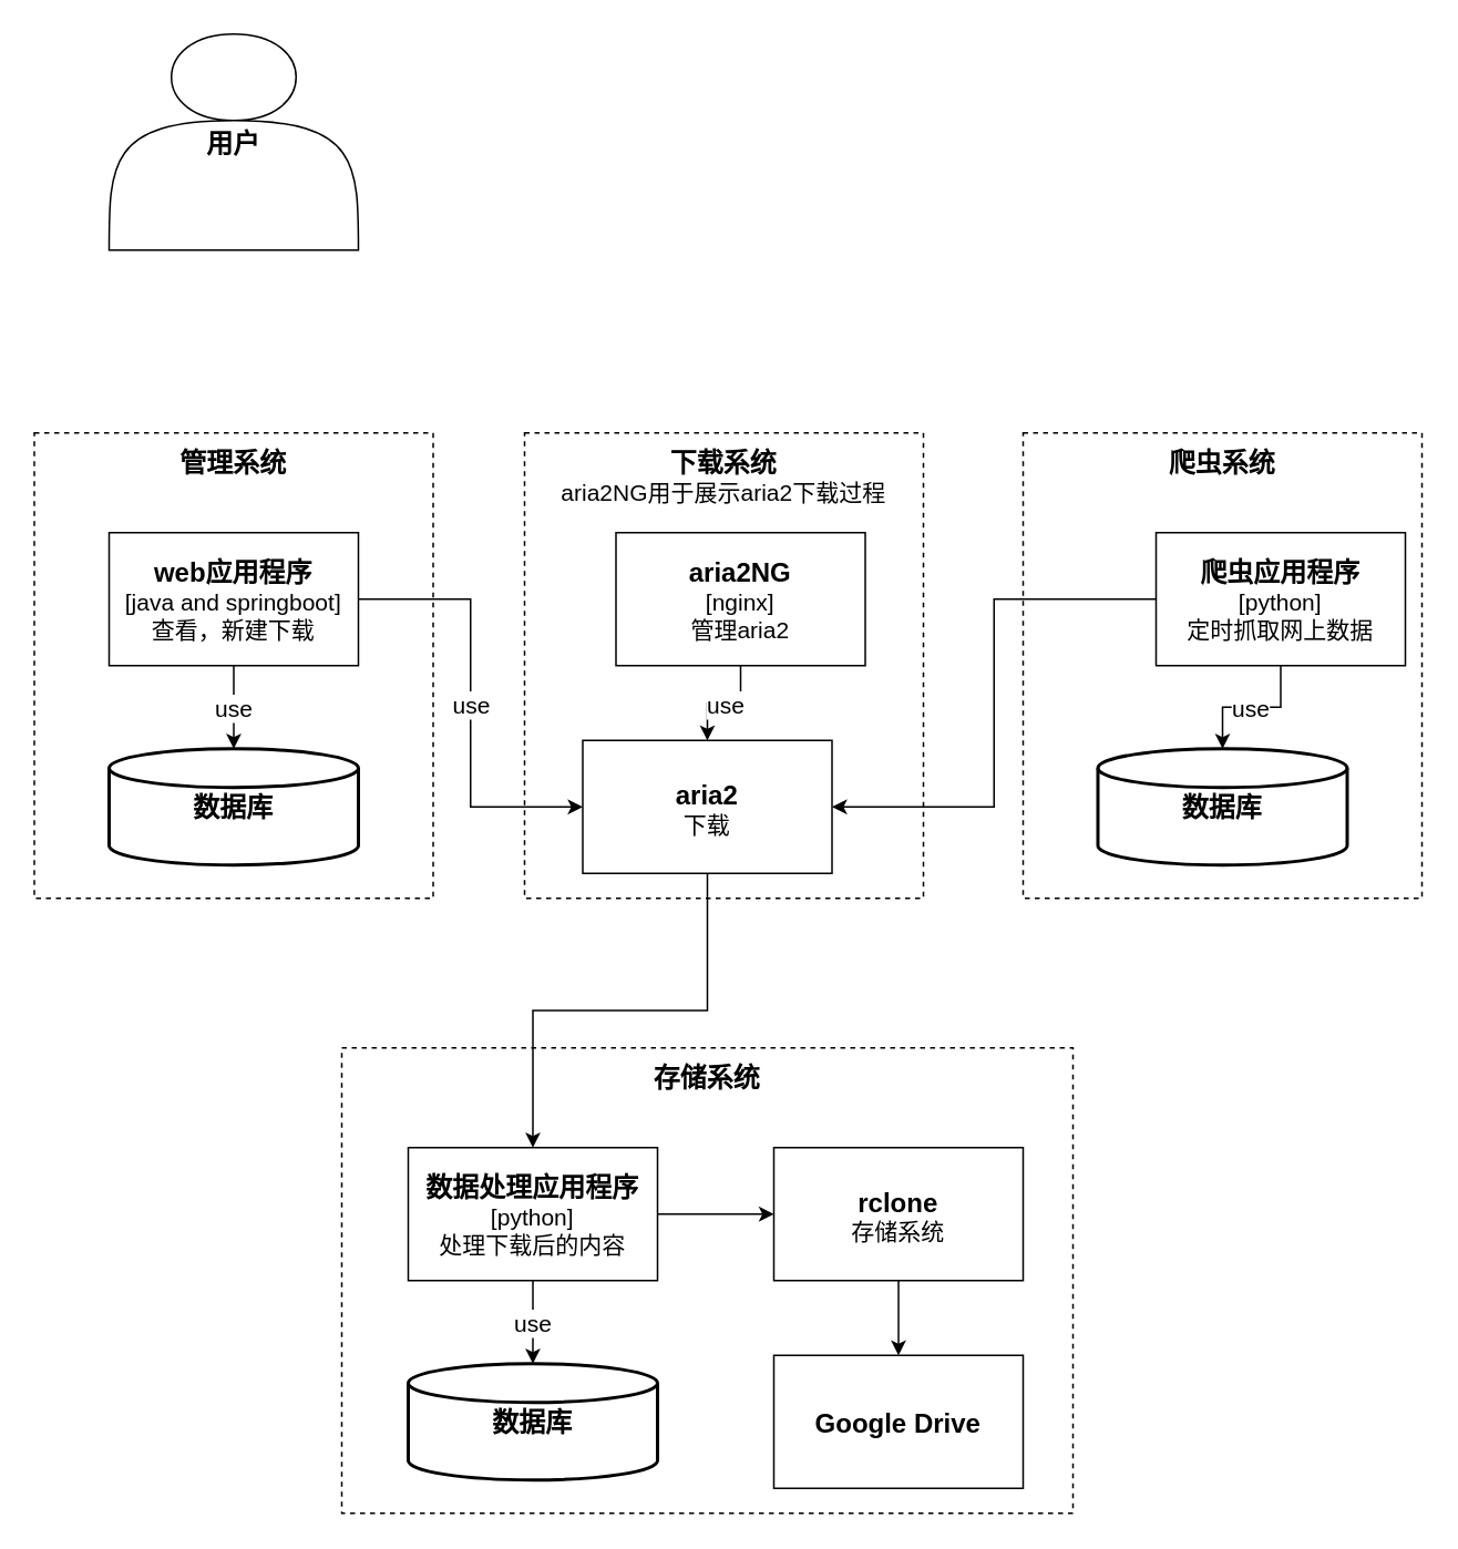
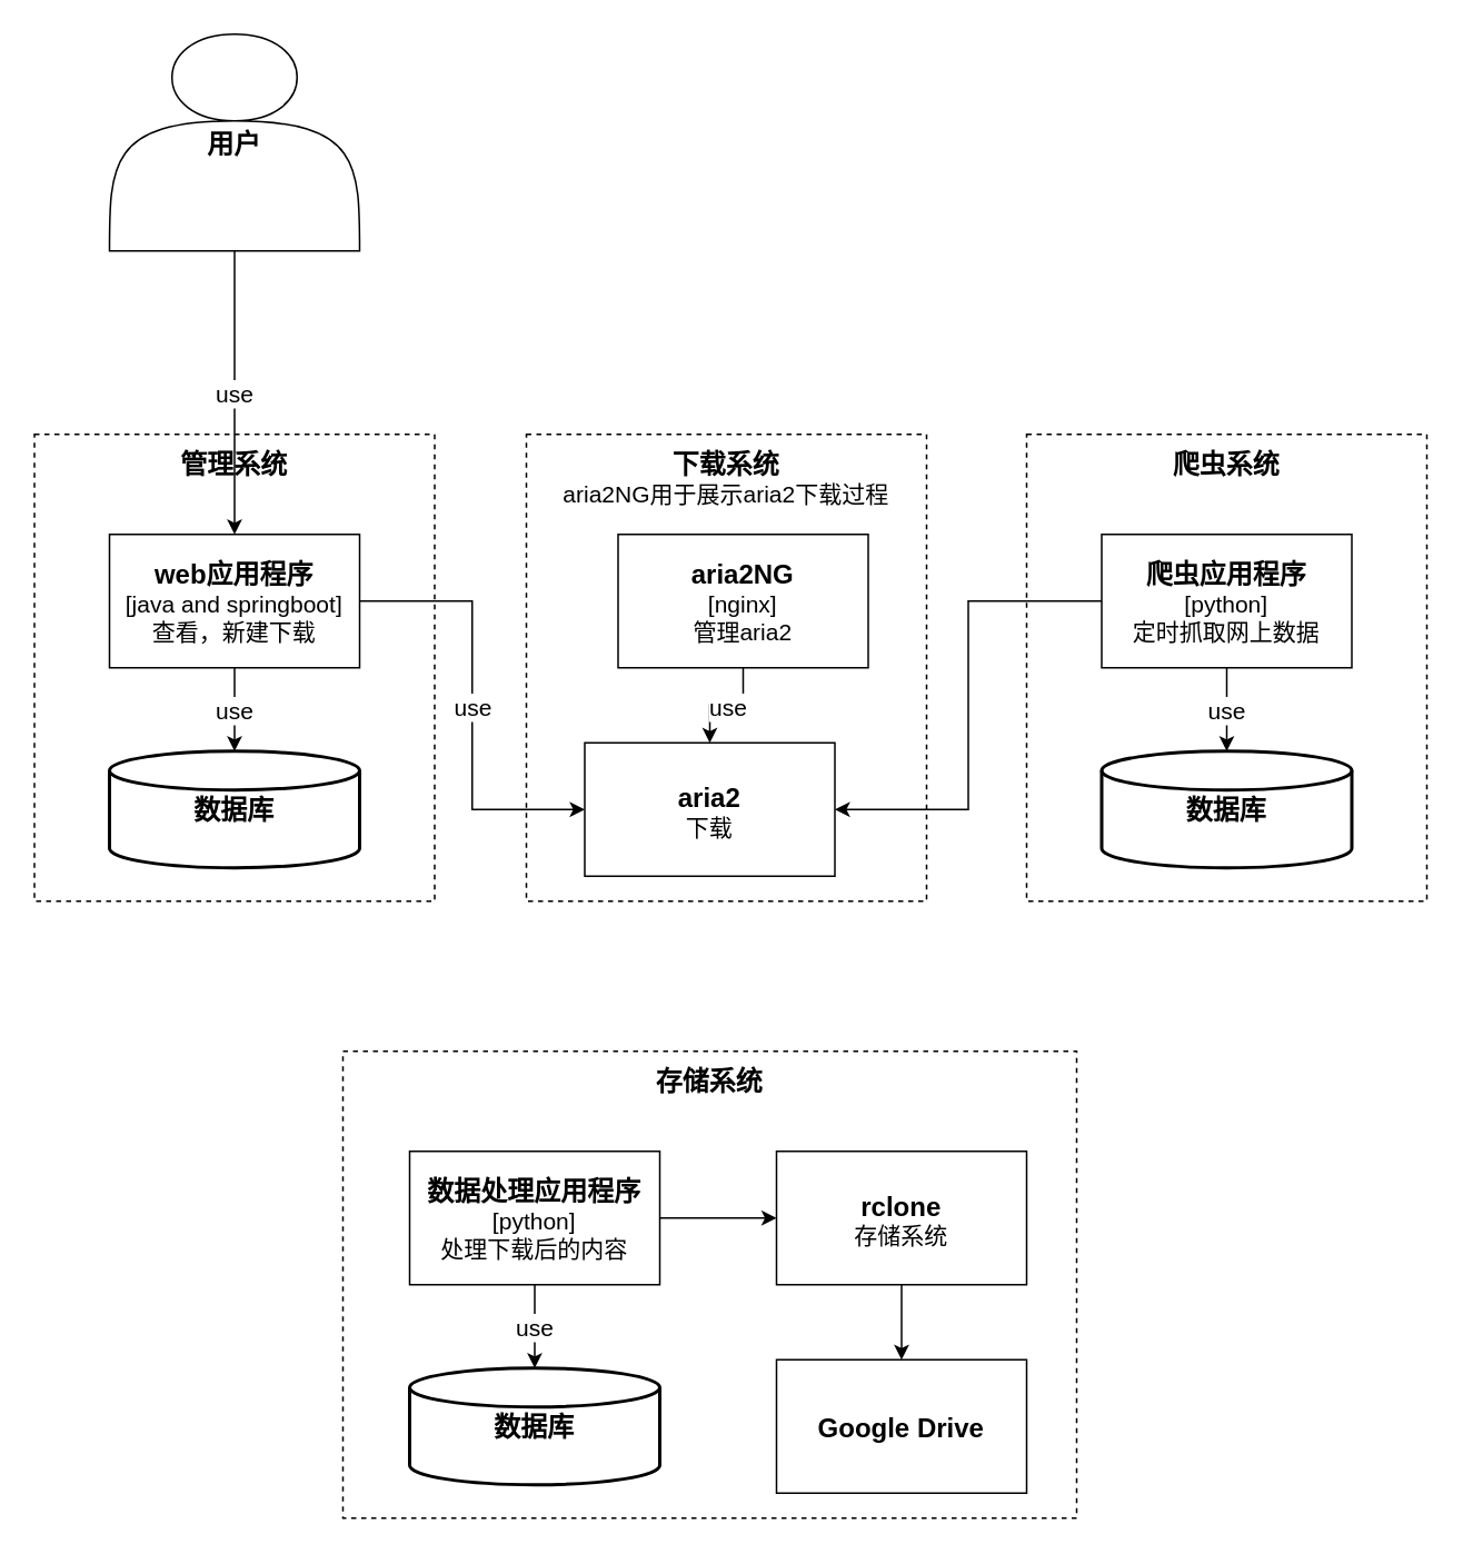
  <mxCell id="0" />
  <mxCell id="1" parent="0" />
  <mxCell id="2" value="" style="group;spacingTop=2;" vertex="1" connectable="0" parent="1"><mxGeometry x="315" y="260" width="240" height="280" as="geometry" /></mxCell>
  <mxCell id="3" value="&lt;font style=&quot;font-size: 16px&quot;&gt;&lt;b&gt;下载系统&lt;/b&gt;&lt;/font&gt;&lt;br&gt;aria2NG用于展示aria2下载过程" style="rounded=0;whiteSpace=wrap;html=1;fontSize=14;verticalAlign=top;dashed=1;spacingTop=2;spacing=2;spacingBottom=0;" vertex="1" parent="2"><mxGeometry width="240" height="280" as="geometry" /></mxCell>
  <mxCell id="4" value="&lt;font&gt;&lt;b&gt;&lt;font style=&quot;font-size: 16px&quot;&gt;aria2NG&lt;/font&gt;&lt;/b&gt;&lt;br&gt;[nginx]&lt;br&gt;管理aria2&lt;br&gt;&lt;/font&gt;" style="rounded=0;whiteSpace=wrap;html=1;verticalAlign=middle;fontSize=14;spacingTop=2;" vertex="1" parent="2"><mxGeometry x="55" y="60" width="150" height="80" as="geometry" /></mxCell>
  <mxCell id="5" value="&lt;font style=&quot;font-size: 16px&quot;&gt;&lt;b&gt;aria2&lt;br&gt;&lt;/b&gt;&lt;/font&gt;下载" style="rounded=0;whiteSpace=wrap;html=1;verticalAlign=middle;fontSize=14;spacingTop=2;" vertex="1" parent="2"><mxGeometry x="35" y="184.997" width="150" height="80" as="geometry" /></mxCell>
  <mxCell id="6" value="use" style="edgeStyle=orthogonalEdgeStyle;rounded=0;orthogonalLoop=1;jettySize=auto;html=1;fontSize=14;spacingTop=2;" edge="1" parent="2" source="4" target="5"><mxGeometry relative="1" as="geometry" /></mxCell>
  <mxCell id="7" value="" style="group;spacingTop=2;verticalAlign=middle;fontSize=16;fontStyle=1" vertex="1" connectable="0" parent="1"><mxGeometry x="20" y="260" width="240" height="280" as="geometry" /></mxCell>
  <mxCell id="8" value="&lt;span style=&quot;font-weight: bold ; font-size: 16px&quot;&gt;管理系统&lt;/span&gt;" style="rounded=0;whiteSpace=wrap;html=1;fontSize=14;verticalAlign=top;dashed=1;spacingTop=2;spacing=2;spacingBottom=0;" vertex="1" parent="7"><mxGeometry width="240" height="280" as="geometry" /></mxCell>
  <mxCell id="9" value="&lt;font&gt;&lt;span style=&quot;font-size: 16px&quot;&gt;&lt;b&gt;web应用程序&lt;/b&gt;&lt;/span&gt;&lt;br&gt;[java and springboot]&lt;br&gt;查看，新建下载&lt;br&gt;&lt;/font&gt;" style="rounded=0;whiteSpace=wrap;html=1;verticalAlign=middle;fontSize=14;spacingTop=2;" vertex="1" parent="7"><mxGeometry x="45" y="60" width="150" height="80" as="geometry" /></mxCell>
  <mxCell id="10" value="use" style="edgeStyle=orthogonalEdgeStyle;rounded=0;orthogonalLoop=1;jettySize=auto;html=1;fontSize=14;spacingTop=2;entryX=0.5;entryY=0;entryDx=0;entryDy=0;entryPerimeter=0;" edge="1" parent="7" source="9" target="11"><mxGeometry relative="1" as="geometry"><mxPoint x="120" y="184.997" as="targetPoint" /></mxGeometry></mxCell>
  <mxCell id="11" value="数据库" style="strokeWidth=2;html=1;shape=mxgraph.flowchart.database;whiteSpace=wrap;fontSize=16;fontStyle=1" vertex="1" parent="7"><mxGeometry x="45" y="190" width="150" height="70" as="geometry" /></mxCell>
+ <mxCell id="12" value="use" style="edgeStyle=orthogonalEdgeStyle;rounded=0;orthogonalLoop=1;jettySize=auto;html=1;exitX=0.5;exitY=1;exitDx=0;exitDy=0;entryX=0.5;entryY=0;entryDx=0;entryDy=0;fontSize=14;spacingTop=2;" edge="1" parent="1" source="13" target="9"><mxGeometry relative="1" as="geometry"><mxPoint x="140" y="260" as="targetPoint" /></mxGeometry></mxCell>
  <mxCell id="13" value="&lt;font style=&quot;font-size: 16px&quot;&gt;&lt;b&gt;用户&lt;/b&gt;&lt;br&gt;&lt;/font&gt;" style="shape=actor;whiteSpace=wrap;html=1;verticalAlign=middle;spacingTop=2;" vertex="1" parent="1"><mxGeometry x="65" y="20" width="150" height="130" as="geometry" /></mxCell>
  <mxCell id="14" value="use" style="edgeStyle=orthogonalEdgeStyle;rounded=0;orthogonalLoop=1;jettySize=auto;html=1;entryX=0;entryY=0.5;entryDx=0;entryDy=0;fontSize=14;spacingTop=2;exitX=1;exitY=0.5;exitDx=0;exitDy=0;" edge="1" parent="1" source="9" target="5"><mxGeometry relative="1" as="geometry"><mxPoint x="215" y="300.04" as="sourcePoint" /></mxGeometry></mxCell>
  <mxCell id="15" value="" style="group;spacingTop=2;verticalAlign=middle;fontSize=16;fontStyle=1" vertex="1" connectable="0" parent="1"><mxGeometry x="615" y="260" width="240" height="280" as="geometry" /></mxCell>
  <mxCell id="16" value="&lt;span style=&quot;font-weight: bold ; font-size: 16px&quot;&gt;爬虫系统&lt;/span&gt;" style="rounded=0;whiteSpace=wrap;html=1;fontSize=14;verticalAlign=top;dashed=1;spacingTop=2;spacing=2;spacingBottom=0;" vertex="1" parent="15"><mxGeometry width="240" height="280" as="geometry" /></mxCell>
- <mxCell id="17" value="&lt;font&gt;&lt;span style=&quot;font-size: 16px&quot;&gt;&lt;b&gt;爬虫应用程序&lt;/b&gt;&lt;/span&gt;&lt;br&gt;[python]&lt;br&gt;定时抓取网上数据&lt;br&gt;&lt;/font&gt;" style="rounded=0;whiteSpace=wrap;html=1;verticalAlign=middle;fontSize=14;spacingTop=2;" vertex="1" parent="15"><mxGeometry x="80" y="60" width="150" height="80" as="geometry" /></mxCell>
+ <mxCell id="17" value="&lt;font&gt;&lt;span style=&quot;font-size: 16px&quot;&gt;&lt;b&gt;爬虫应用程序&lt;/b&gt;&lt;/span&gt;&lt;br&gt;[python]&lt;br&gt;定时抓取网上数据&lt;br&gt;&lt;/font&gt;" style="rounded=0;whiteSpace=wrap;html=1;verticalAlign=middle;fontSize=14;spacingTop=2;" vertex="1" parent="15"><mxGeometry x="45" y="60" width="150" height="80" as="geometry" /></mxCell>
  <mxCell id="18" value="use" style="edgeStyle=orthogonalEdgeStyle;rounded=0;orthogonalLoop=1;jettySize=auto;html=1;fontSize=14;spacingTop=2;entryX=0.5;entryY=0;entryDx=0;entryDy=0;entryPerimeter=0;" edge="1" parent="15" source="17" target="19"><mxGeometry relative="1" as="geometry"><mxPoint x="120" y="184.997" as="targetPoint" /></mxGeometry></mxCell>
  <mxCell id="19" value="数据库" style="strokeWidth=2;html=1;shape=mxgraph.flowchart.database;whiteSpace=wrap;fontSize=16;fontStyle=1" vertex="1" parent="15"><mxGeometry x="45" y="190" width="150" height="70" as="geometry" /></mxCell>
  <mxCell id="20" value="" style="group;spacingTop=2;verticalAlign=middle;fontSize=16;fontStyle=1" vertex="1" connectable="0" parent="1"><mxGeometry x="205" y="630" width="440" height="280" as="geometry" /></mxCell>
  <mxCell id="21" value="&lt;span style=&quot;font-size: 16px&quot;&gt;&lt;b&gt;存储系统&lt;/b&gt;&lt;/span&gt;" style="rounded=0;whiteSpace=wrap;html=1;fontSize=14;verticalAlign=top;dashed=1;spacingTop=2;spacing=2;spacingBottom=0;" vertex="1" parent="20"><mxGeometry width="440" height="280" as="geometry" /></mxCell>
  <mxCell id="22" value="" style="edgeStyle=orthogonalEdgeStyle;rounded=0;orthogonalLoop=1;jettySize=auto;html=1;fontSize=16;" edge="1" parent="20" source="23" target="27"><mxGeometry relative="1" as="geometry" /></mxCell>
  <mxCell id="23" value="&lt;font&gt;&lt;span style=&quot;font-size: 16px&quot;&gt;&lt;b&gt;数据处理应用程序&lt;/b&gt;&lt;/span&gt;&lt;br&gt;[python]&lt;br&gt;处理下载后的内容&lt;br&gt;&lt;/font&gt;" style="rounded=0;whiteSpace=wrap;html=1;verticalAlign=middle;fontSize=14;spacingTop=2;" vertex="1" parent="20"><mxGeometry x="40" y="60" width="150" height="80" as="geometry" /></mxCell>
  <mxCell id="24" value="use" style="edgeStyle=orthogonalEdgeStyle;rounded=0;orthogonalLoop=1;jettySize=auto;html=1;fontSize=14;spacingTop=2;entryX=0.5;entryY=0;entryDx=0;entryDy=0;entryPerimeter=0;" edge="1" parent="20" source="23" target="25"><mxGeometry relative="1" as="geometry"><mxPoint x="220" y="184.997" as="targetPoint" /></mxGeometry></mxCell>
  <mxCell id="25" value="数据库" style="strokeWidth=2;html=1;shape=mxgraph.flowchart.database;whiteSpace=wrap;fontSize=16;fontStyle=1" vertex="1" parent="20"><mxGeometry x="40" y="190" width="150" height="70" as="geometry" /></mxCell>
  <mxCell id="26" value="" style="edgeStyle=orthogonalEdgeStyle;rounded=0;orthogonalLoop=1;jettySize=auto;html=1;fontSize=16;" edge="1" parent="20" source="27" target="28"><mxGeometry relative="1" as="geometry" /></mxCell>
  <mxCell id="27" value="&lt;font&gt;&lt;span style=&quot;font-size: 16px&quot;&gt;&lt;b&gt;rclone&lt;br&gt;&lt;/b&gt;&lt;/span&gt;存储系统&lt;br&gt;&lt;/font&gt;" style="rounded=0;whiteSpace=wrap;html=1;verticalAlign=middle;fontSize=14;spacingTop=2;" vertex="1" parent="20"><mxGeometry x="260" y="60" width="150" height="80" as="geometry" /></mxCell>
  <mxCell id="28" value="&lt;font&gt;&lt;span style=&quot;font-size: 16px&quot;&gt;&lt;b&gt;Google&amp;nbsp;Drive&lt;/b&gt;&lt;/span&gt;&lt;br&gt;&lt;/font&gt;" style="rounded=0;whiteSpace=wrap;html=1;verticalAlign=middle;fontSize=14;spacingTop=2;" vertex="1" parent="20"><mxGeometry x="260" y="185" width="150" height="80" as="geometry" /></mxCell>
  <mxCell id="29" value="" style="edgeStyle=orthogonalEdgeStyle;rounded=0;orthogonalLoop=1;jettySize=auto;html=1;fontSize=16;entryX=1;entryY=0.5;entryDx=0;entryDy=0;" edge="1" parent="1" source="17" target="5"><mxGeometry relative="1" as="geometry" /></mxCell>
- <mxCell id="30" value="" style="edgeStyle=orthogonalEdgeStyle;rounded=0;orthogonalLoop=1;jettySize=auto;html=1;fontSize=16;entryX=0.5;entryY=0;entryDx=0;entryDy=0;" edge="1" parent="1" source="5" target="23"><mxGeometry relative="1" as="geometry" /></mxCell>
